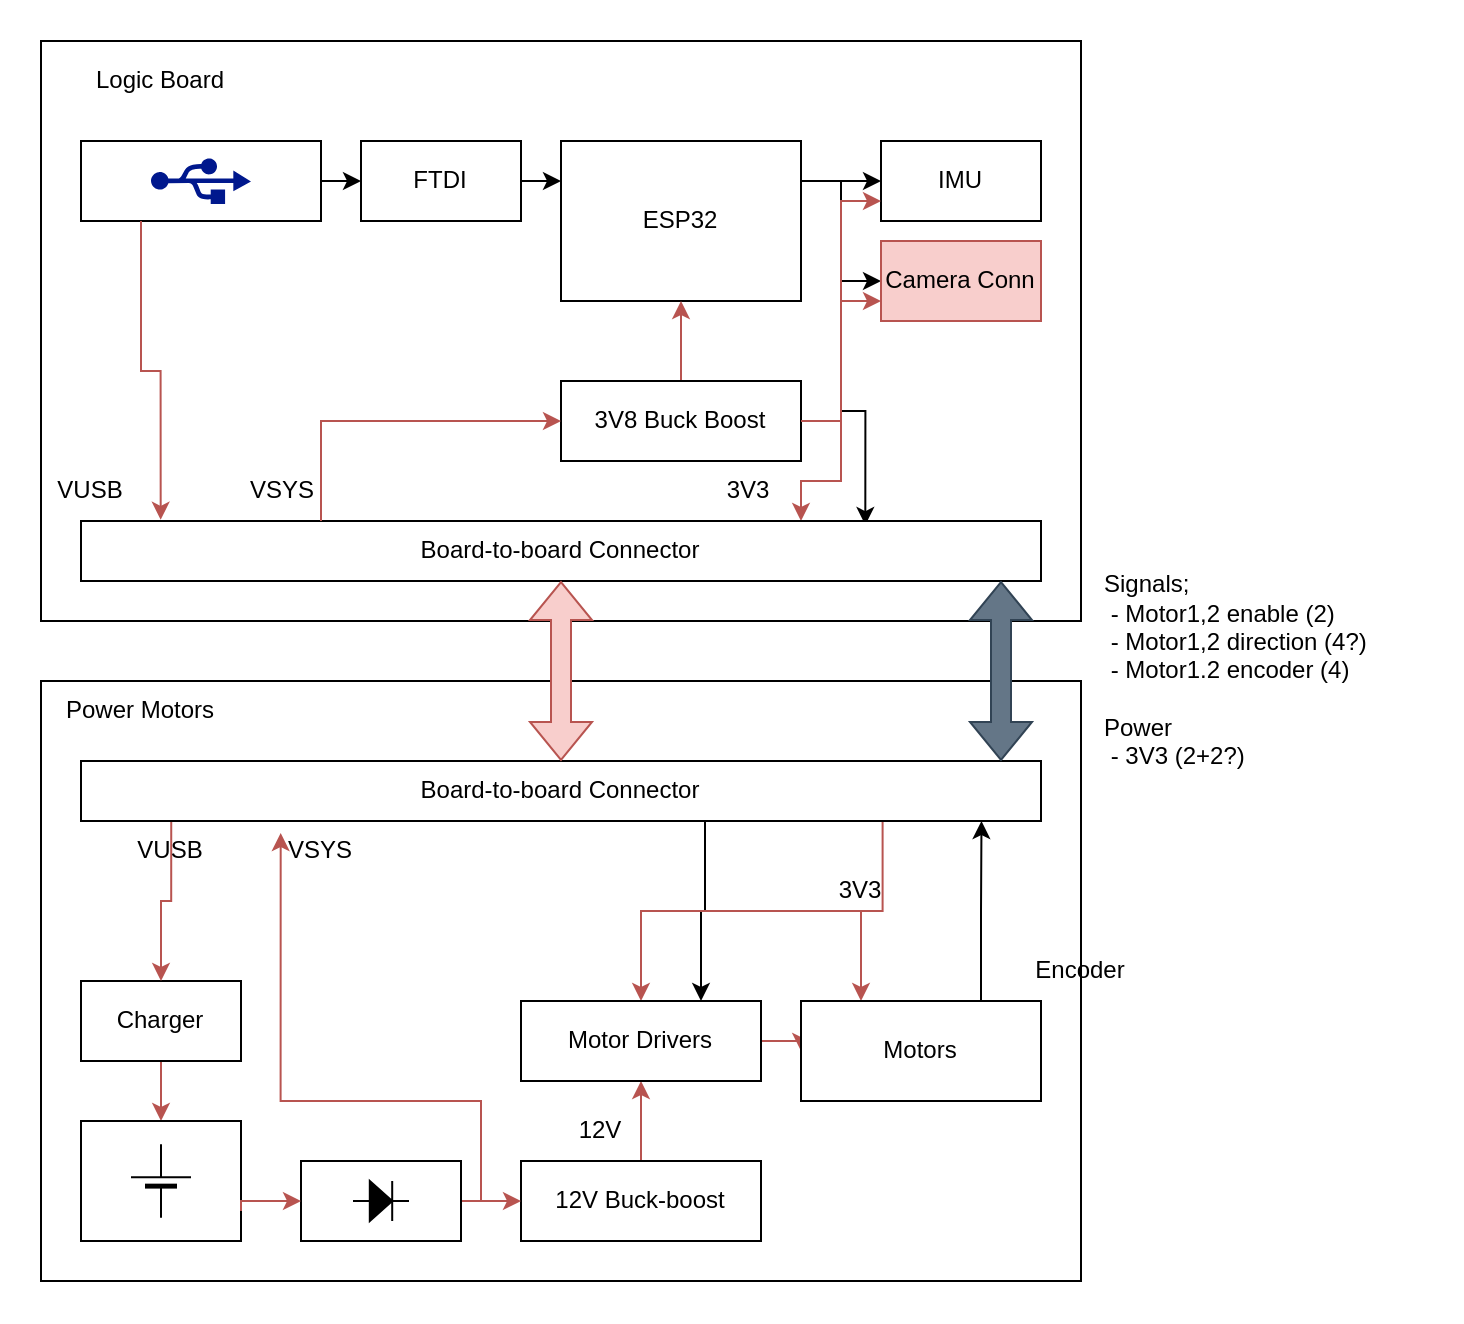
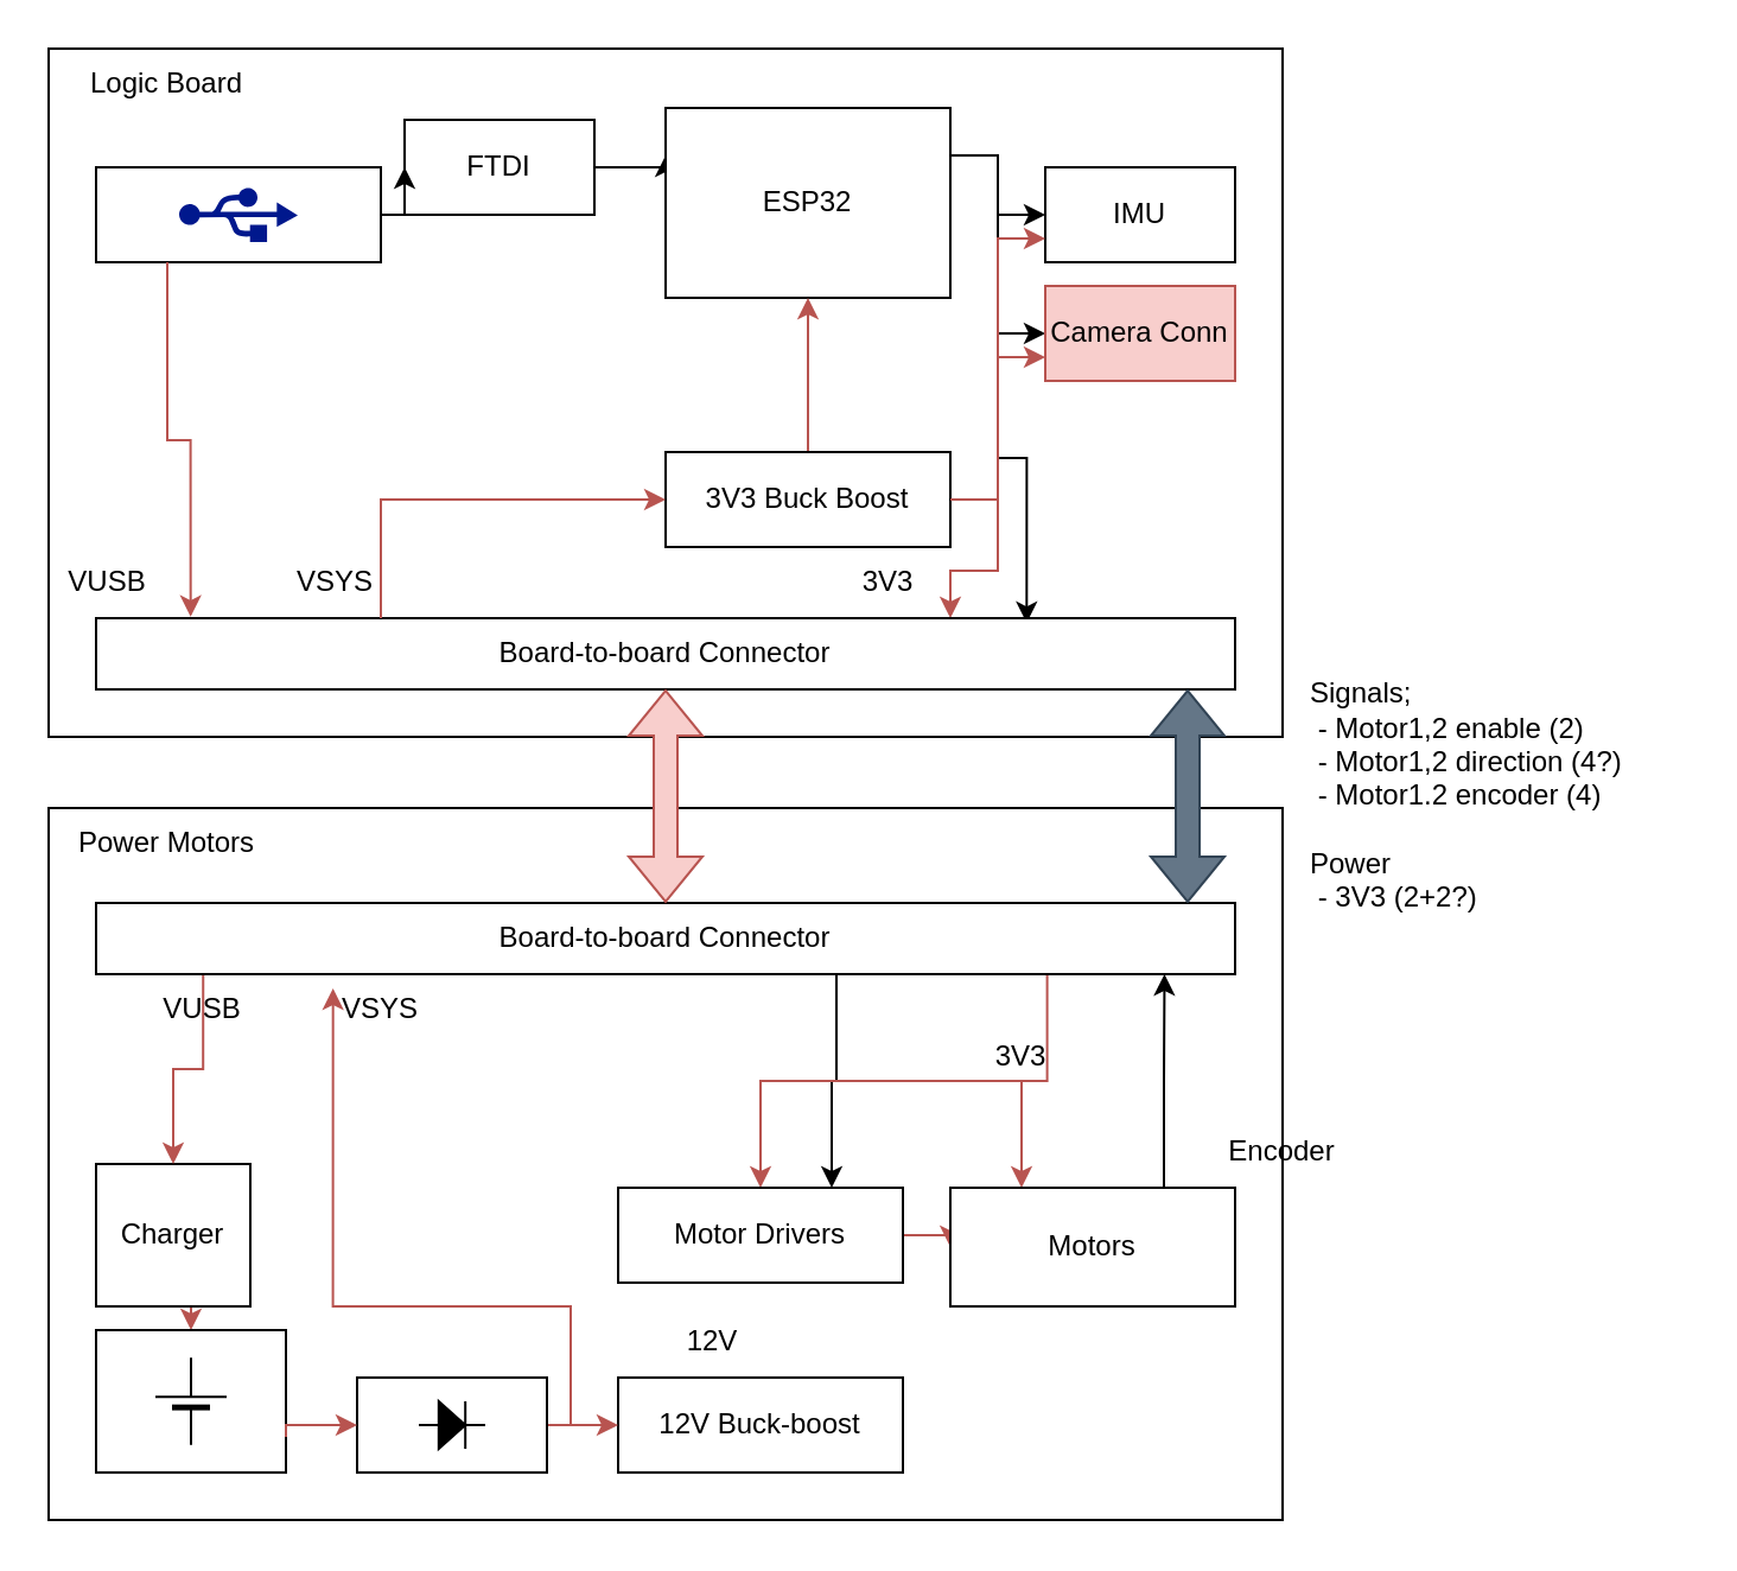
  <mxCell id="0" />
  <mxCell id="1" parent="0" />
  <mxCell id="2" value="" style="rounded=0;whiteSpace=wrap;html=1;" parent="1" vertex="1"><mxGeometry x="20" y="20" width="520" height="290" as="geometry" /></mxCell>
  <mxCell id="3" style="edgeStyle=orthogonalEdgeStyle;rounded=0;orthogonalLoop=1;jettySize=auto;html=1;exitX=1;exitY=0.5;exitDx=0;exitDy=0;entryX=0;entryY=0.25;entryDx=0;entryDy=0;" parent="1" source="4" target="8" edge="1"><mxGeometry relative="1" as="geometry" /></mxCell>
- <mxCell id="4" value="FTDI" style="rounded=0;whiteSpace=wrap;html=1;" parent="1" vertex="1"><mxGeometry x="180" y="70" width="80" height="40" as="geometry" /></mxCell>
+ <mxCell id="4" value="FTDI" style="rounded=0;whiteSpace=wrap;html=1;" parent="1" vertex="1"><mxGeometry x="170" y="50" width="80" height="40" as="geometry" /></mxCell>
  <mxCell id="5" style="edgeStyle=orthogonalEdgeStyle;rounded=0;orthogonalLoop=1;jettySize=auto;html=1;exitX=1;exitY=0.25;exitDx=0;exitDy=0;entryX=0;entryY=0.5;entryDx=0;entryDy=0;" parent="1" source="8" target="9" edge="1"><mxGeometry relative="1" as="geometry" /></mxCell>
  <mxCell id="6" style="edgeStyle=orthogonalEdgeStyle;rounded=0;orthogonalLoop=1;jettySize=auto;html=1;exitX=1;exitY=0.25;exitDx=0;exitDy=0;entryX=0;entryY=0.5;entryDx=0;entryDy=0;" parent="1" source="8" target="10" edge="1"><mxGeometry relative="1" as="geometry" /></mxCell>
  <mxCell id="7" style="edgeStyle=orthogonalEdgeStyle;rounded=0;orthogonalLoop=1;jettySize=auto;html=1;exitX=1;exitY=0.25;exitDx=0;exitDy=0;entryX=0.817;entryY=0.067;entryDx=0;entryDy=0;entryPerimeter=0;" parent="1" source="8" target="21" edge="1"><mxGeometry relative="1" as="geometry"><mxPoint x="440" y="230" as="targetPoint" /></mxGeometry></mxCell>
- <mxCell id="8" value="ESP32" style="rounded=0;whiteSpace=wrap;html=1;" parent="1" vertex="1"><mxGeometry x="280" y="70" width="120" height="80" as="geometry" /></mxCell>
+ <mxCell id="8" value="ESP32" style="rounded=0;whiteSpace=wrap;html=1;" parent="1" vertex="1"><mxGeometry x="280" y="45" width="120" height="80" as="geometry" /></mxCell>
  <mxCell id="9" value="IMU" style="rounded=0;whiteSpace=wrap;html=1;" parent="1" vertex="1"><mxGeometry x="440" y="70" width="80" height="40" as="geometry" /></mxCell>
  <mxCell id="10" value="Camera Conn" style="rounded=0;whiteSpace=wrap;html=1;fillColor=#f8cecc;strokeColor=#b85450;" parent="1" vertex="1"><mxGeometry x="440" y="120" width="80" height="40" as="geometry" /></mxCell>
  <mxCell id="11" value="" style="group" parent="1" vertex="1" connectable="0"><mxGeometry x="40" y="70" width="120" height="40" as="geometry" /></mxCell>
  <mxCell id="12" value="" style="rounded=0;whiteSpace=wrap;html=1;" parent="11" vertex="1"><mxGeometry width="120" height="40" as="geometry" /></mxCell>
  <mxCell id="13" value="" style="sketch=0;aspect=fixed;pointerEvents=1;shadow=0;dashed=0;html=1;strokeColor=none;labelPosition=center;verticalLabelPosition=bottom;verticalAlign=top;align=center;fillColor=#00188D;shape=mxgraph.mscae.enterprise.usb;container=1;" parent="11" vertex="1"><mxGeometry x="35" y="8.5" width="50" height="23" as="geometry" /></mxCell>
  <mxCell id="14" style="edgeStyle=orthogonalEdgeStyle;rounded=0;orthogonalLoop=1;jettySize=auto;html=1;exitX=0.5;exitY=0;exitDx=0;exitDy=0;entryX=0.5;entryY=1;entryDx=0;entryDy=0;fillColor=#f8cecc;strokeColor=#b85450;" parent="1" source="17" target="8" edge="1"><mxGeometry relative="1" as="geometry" /></mxCell>
  <mxCell id="15" style="edgeStyle=orthogonalEdgeStyle;rounded=0;orthogonalLoop=1;jettySize=auto;html=1;exitX=1;exitY=0.5;exitDx=0;exitDy=0;entryX=0;entryY=0.75;entryDx=0;entryDy=0;fillColor=#f8cecc;strokeColor=#b85450;" parent="1" source="17" target="10" edge="1"><mxGeometry relative="1" as="geometry" /></mxCell>
  <mxCell id="16" style="edgeStyle=orthogonalEdgeStyle;rounded=0;orthogonalLoop=1;jettySize=auto;html=1;exitX=1;exitY=0.5;exitDx=0;exitDy=0;entryX=0;entryY=0.75;entryDx=0;entryDy=0;fillColor=#f8cecc;strokeColor=#b85450;" parent="1" source="17" target="9" edge="1"><mxGeometry relative="1" as="geometry" /></mxCell>
- <mxCell id="17" value="3V8 Buck Boost" style="rounded=0;whiteSpace=wrap;html=1;" parent="1" vertex="1"><mxGeometry x="280" y="190" width="120" height="40" as="geometry" /></mxCell>
+ <mxCell id="17" value="3V3 Buck Boost" style="rounded=0;whiteSpace=wrap;html=1;" parent="1" vertex="1"><mxGeometry x="280" y="190" width="120" height="40" as="geometry" /></mxCell>
  <mxCell id="18" style="edgeStyle=orthogonalEdgeStyle;rounded=0;orthogonalLoop=1;jettySize=auto;html=1;exitX=1;exitY=0.5;exitDx=0;exitDy=0;entryX=0;entryY=0.5;entryDx=0;entryDy=0;" parent="1" source="12" target="4" edge="1"><mxGeometry relative="1" as="geometry" /></mxCell>
  <mxCell id="19" style="edgeStyle=orthogonalEdgeStyle;rounded=0;orthogonalLoop=1;jettySize=auto;html=1;exitX=1;exitY=0.5;exitDx=0;exitDy=0;entryX=0.75;entryY=0;entryDx=0;entryDy=0;fillColor=#f8cecc;strokeColor=#b85450;" parent="1" source="17" target="21" edge="1"><mxGeometry relative="1" as="geometry"><mxPoint x="440" y="250.64" as="targetPoint" /><Array as="points"><mxPoint x="420" y="210" /><mxPoint x="420" y="240" /><mxPoint x="400" y="240" /></Array></mxGeometry></mxCell>
- <mxCell id="20" value="Logic Board" style="text;html=1;strokeColor=none;fillColor=none;align=center;verticalAlign=middle;whiteSpace=wrap;rounded=0;" parent="1" vertex="1"><mxGeometry x="30" y="25" width="100" height="30" as="geometry" /></mxCell>
+ <mxCell id="20" value="Logic Board" style="text;html=1;strokeColor=none;fillColor=none;align=center;verticalAlign=middle;whiteSpace=wrap;rounded=0;" parent="1" vertex="1"><mxGeometry x="20" y="20" width="100" height="30" as="geometry" /></mxCell>
  <mxCell id="21" value="Board-to-board Connector" style="rounded=0;whiteSpace=wrap;html=1;" parent="1" vertex="1"><mxGeometry x="40" y="260" width="480" height="30" as="geometry" /></mxCell>
  <mxCell id="22" style="edgeStyle=orthogonalEdgeStyle;rounded=0;orthogonalLoop=1;jettySize=auto;html=1;exitX=0.25;exitY=1;exitDx=0;exitDy=0;entryX=0.083;entryY=-0.02;entryDx=0;entryDy=0;entryPerimeter=0;fillColor=#f8cecc;strokeColor=#b85450;" parent="1" source="12" target="21" edge="1"><mxGeometry relative="1" as="geometry" /></mxCell>
  <mxCell id="23" value="VUSB" style="text;html=1;strokeColor=none;fillColor=none;align=center;verticalAlign=middle;whiteSpace=wrap;rounded=0;" parent="1" vertex="1"><mxGeometry x="20" y="230" width="50" height="30" as="geometry" /></mxCell>
  <mxCell id="24" value="VSYS" style="text;html=1;strokeColor=none;fillColor=none;align=center;verticalAlign=middle;whiteSpace=wrap;rounded=0;" parent="1" vertex="1"><mxGeometry x="106" y="230" width="70" height="30" as="geometry" /></mxCell>
  <mxCell id="25" value="3V3" style="text;html=1;strokeColor=none;fillColor=none;align=center;verticalAlign=middle;whiteSpace=wrap;rounded=0;" parent="1" vertex="1"><mxGeometry x="344" y="230" width="60" height="30" as="geometry" /></mxCell>
  <mxCell id="26" value="" style="rounded=0;whiteSpace=wrap;html=1;" parent="1" vertex="1"><mxGeometry x="20" y="340" width="520" height="300" as="geometry" /></mxCell>
  <mxCell id="27" style="edgeStyle=orthogonalEdgeStyle;rounded=0;orthogonalLoop=1;jettySize=auto;html=1;exitX=0.5;exitY=1;exitDx=0;exitDy=0;entryX=0.5;entryY=0;entryDx=0;entryDy=0;fillColor=#f8cecc;strokeColor=#b85450;" parent="1" source="28" target="35" edge="1"><mxGeometry relative="1" as="geometry" /></mxCell>
- <mxCell id="28" value="Charger" style="rounded=0;whiteSpace=wrap;html=1;" parent="1" vertex="1"><mxGeometry x="40" y="490" width="80" height="40" as="geometry" /></mxCell>
- <mxCell id="29" style="edgeStyle=orthogonalEdgeStyle;rounded=0;orthogonalLoop=1;jettySize=auto;html=1;exitX=0.5;exitY=0;exitDx=0;exitDy=0;entryX=0.5;entryY=1;entryDx=0;entryDy=0;fillColor=#f8cecc;strokeColor=#b85450;" parent="1" source="30" target="50" edge="1"><mxGeometry relative="1" as="geometry" /></mxCell>
+ <mxCell id="28" value="Charger" style="rounded=0;whiteSpace=wrap;html=1;" parent="1" vertex="1"><mxGeometry x="40" y="490" width="65" height="60" as="geometry" /></mxCell>
  <mxCell id="30" value="12V Buck-boost" style="rounded=0;whiteSpace=wrap;html=1;" parent="1" vertex="1"><mxGeometry x="260" y="580" width="120" height="40" as="geometry" /></mxCell>
  <mxCell id="31" style="edgeStyle=orthogonalEdgeStyle;rounded=0;orthogonalLoop=1;jettySize=auto;html=1;exitX=1;exitY=0.5;exitDx=0;exitDy=0;entryX=0;entryY=0.5;entryDx=0;entryDy=0;fillColor=#f8cecc;strokeColor=#b85450;" parent="1" source="32" target="30" edge="1"><mxGeometry relative="1" as="geometry" /></mxCell>
  <mxCell id="32" value="" style="rounded=0;whiteSpace=wrap;html=1;" parent="1" vertex="1"><mxGeometry x="150" y="580" width="80" height="40" as="geometry" /></mxCell>
  <mxCell id="33" value="" style="pointerEvents=1;fillColor=strokeColor;verticalLabelPosition=bottom;shadow=0;dashed=0;align=center;html=1;verticalAlign=top;shape=mxgraph.electrical.diodes.diode;" parent="1" vertex="1"><mxGeometry x="176" y="590" width="28" height="20" as="geometry" /></mxCell>
  <mxCell id="34" value="" style="group" parent="1" vertex="1" connectable="0"><mxGeometry x="40" y="560" width="80" height="60" as="geometry" /></mxCell>
  <mxCell id="35" value="" style="rounded=0;whiteSpace=wrap;html=1;" parent="34" vertex="1"><mxGeometry width="80" height="60" as="geometry" /></mxCell>
  <mxCell id="36" value="" style="verticalLabelPosition=bottom;shadow=0;dashed=0;align=center;fillColor=strokeColor;html=1;verticalAlign=top;strokeWidth=1;shape=mxgraph.electrical.miscellaneous.monocell_battery;rotation=-90;container=1;" parent="34" vertex="1"><mxGeometry x="21.667" y="14.999" width="36.667" height="30" as="geometry" /></mxCell>
  <mxCell id="37" style="edgeStyle=orthogonalEdgeStyle;rounded=0;orthogonalLoop=1;jettySize=auto;html=1;exitX=0.65;exitY=0.933;exitDx=0;exitDy=0;entryX=0.75;entryY=0;entryDx=0;entryDy=0;exitPerimeter=0;" parent="1" source="46" target="50" edge="1"><mxGeometry relative="1" as="geometry"><mxPoint x="440" y="430" as="sourcePoint" /></mxGeometry></mxCell>
  <mxCell id="38" style="edgeStyle=orthogonalEdgeStyle;rounded=0;orthogonalLoop=1;jettySize=auto;html=1;exitX=1;exitY=0.75;exitDx=0;exitDy=0;entryX=0;entryY=0.5;entryDx=0;entryDy=0;fillColor=#f8cecc;strokeColor=#b85450;" parent="1" source="35" target="32" edge="1"><mxGeometry relative="1" as="geometry"><Array as="points"><mxPoint x="120" y="600" /></Array></mxGeometry></mxCell>
  <mxCell id="39" value="Power Motors" style="text;html=1;strokeColor=none;fillColor=none;align=center;verticalAlign=middle;whiteSpace=wrap;rounded=0;" parent="1" vertex="1"><mxGeometry x="20" y="340" width="100" height="30" as="geometry" /></mxCell>
  <mxCell id="40" style="edgeStyle=orthogonalEdgeStyle;rounded=0;orthogonalLoop=1;jettySize=auto;html=1;exitX=0.094;exitY=0.95;exitDx=0;exitDy=0;entryX=0.5;entryY=0;entryDx=0;entryDy=0;fillColor=#f8cecc;strokeColor=#b85450;exitPerimeter=0;" parent="1" source="46" target="28" edge="1"><mxGeometry relative="1" as="geometry"><mxPoint x="70" y="460" as="sourcePoint" /><mxPoint x="69.88" y="589.4" as="targetPoint" /></mxGeometry></mxCell>
  <mxCell id="41" value="VUSB" style="text;html=1;strokeColor=none;fillColor=none;align=center;verticalAlign=middle;whiteSpace=wrap;rounded=0;" parent="1" vertex="1"><mxGeometry x="60" y="410" width="50" height="30" as="geometry" /></mxCell>
  <mxCell id="42" value="VSYS" style="text;html=1;strokeColor=none;fillColor=none;align=center;verticalAlign=middle;whiteSpace=wrap;rounded=0;" parent="1" vertex="1"><mxGeometry x="140" y="410" width="40" height="30" as="geometry" /></mxCell>
  <mxCell id="43" style="edgeStyle=orthogonalEdgeStyle;rounded=0;orthogonalLoop=1;jettySize=auto;html=1;exitX=0.208;exitY=1.2;exitDx=0;exitDy=0;fillColor=#f8cecc;strokeColor=#b85450;startArrow=classic;startFill=1;endArrow=none;endFill=0;exitPerimeter=0;" parent="1" source="46" edge="1"><mxGeometry relative="1" as="geometry"><mxPoint x="240" y="600" as="targetPoint" /><Array as="points"><mxPoint x="140" y="550" /><mxPoint x="240" y="550" /></Array></mxGeometry></mxCell>
  <mxCell id="44" style="edgeStyle=orthogonalEdgeStyle;rounded=0;orthogonalLoop=1;jettySize=auto;html=1;exitX=0.835;exitY=0.867;exitDx=0;exitDy=0;entryX=0.5;entryY=0;entryDx=0;entryDy=0;fillColor=#f8cecc;strokeColor=#b85450;exitPerimeter=0;" parent="1" source="46" target="50" edge="1"><mxGeometry relative="1" as="geometry"><mxPoint x="440" y="455" as="sourcePoint" /></mxGeometry></mxCell>
  <mxCell id="45" style="edgeStyle=orthogonalEdgeStyle;rounded=0;orthogonalLoop=1;jettySize=auto;html=1;exitX=0;exitY=0.75;exitDx=0;exitDy=0;entryX=0.25;entryY=0;entryDx=0;entryDy=0;fillColor=#f8cecc;strokeColor=#b85450;" parent="1" target="52" edge="1"><mxGeometry relative="1" as="geometry"><Array as="points"><mxPoint x="430" y="455" /></Array><mxPoint x="440" y="455" as="sourcePoint" /></mxGeometry></mxCell>
  <mxCell id="46" value="Board-to-board Connector" style="rounded=0;whiteSpace=wrap;html=1;" parent="1" vertex="1"><mxGeometry x="40" y="380" width="480" height="30" as="geometry" /></mxCell>
  <mxCell id="47" value="" style="endArrow=classic;startArrow=classic;html=1;rounded=0;entryX=0.5;entryY=1;entryDx=0;entryDy=0;exitX=0.5;exitY=0;exitDx=0;exitDy=0;shape=flexArrow;fillColor=#f8cecc;strokeColor=#b85450;" parent="1" source="46" target="21" edge="1"><mxGeometry width="50" height="50" relative="1" as="geometry"><mxPoint x="280" y="360" as="sourcePoint" /><mxPoint x="330" y="310" as="targetPoint" /></mxGeometry></mxCell>
  <mxCell id="48" value="" style="endArrow=classic;startArrow=classic;html=1;rounded=0;entryX=0.75;entryY=1;entryDx=0;entryDy=0;exitX=0.75;exitY=0;exitDx=0;exitDy=0;shape=flexArrow;fillColor=#647687;strokeColor=#314354;" parent="1" edge="1"><mxGeometry width="50" height="50" relative="1" as="geometry"><mxPoint x="500" y="380" as="sourcePoint" /><mxPoint x="500" y="290" as="targetPoint" /></mxGeometry></mxCell>
  <mxCell id="49" style="edgeStyle=orthogonalEdgeStyle;rounded=0;orthogonalLoop=1;jettySize=auto;html=1;exitX=1;exitY=0.5;exitDx=0;exitDy=0;entryX=0;entryY=0.5;entryDx=0;entryDy=0;fillColor=#f8cecc;strokeColor=#b85450;" parent="1" source="50" target="52" edge="1"><mxGeometry relative="1" as="geometry" /></mxCell>
  <mxCell id="50" value="Motor Drivers" style="rounded=0;whiteSpace=wrap;html=1;" parent="1" vertex="1"><mxGeometry x="260" y="500" width="120" height="40" as="geometry" /></mxCell>
  <mxCell id="51" style="edgeStyle=orthogonalEdgeStyle;rounded=0;orthogonalLoop=1;jettySize=auto;html=1;exitX=0.75;exitY=0;exitDx=0;exitDy=0;entryX=0.938;entryY=1;entryDx=0;entryDy=0;entryPerimeter=0;" parent="1" source="52" target="46" edge="1"><mxGeometry relative="1" as="geometry"><mxPoint x="480" y="420" as="targetPoint" /></mxGeometry></mxCell>
  <mxCell id="52" value="Motors" style="rounded=0;whiteSpace=wrap;html=1;" parent="1" vertex="1"><mxGeometry x="400" y="500" width="120" height="50" as="geometry" /></mxCell>
  <mxCell id="53" value="3V3" style="text;html=1;strokeColor=none;fillColor=none;align=center;verticalAlign=middle;whiteSpace=wrap;rounded=0;" parent="1" vertex="1"><mxGeometry x="400" y="430" width="60" height="30" as="geometry" /></mxCell>
  <mxCell id="54" value="12V" style="text;html=1;strokeColor=none;fillColor=none;align=center;verticalAlign=middle;whiteSpace=wrap;rounded=0;" parent="1" vertex="1"><mxGeometry x="270" y="550" width="60" height="30" as="geometry" /></mxCell>
  <mxCell id="55" value="Encoder" style="text;html=1;strokeColor=none;fillColor=none;align=center;verticalAlign=middle;whiteSpace=wrap;rounded=0;" parent="1" vertex="1"><mxGeometry x="510" y="470" width="60" height="30" as="geometry" /></mxCell>
  <mxCell id="56" value="Signals;&lt;br&gt;&lt;div style=&quot;&quot;&gt;&lt;span style=&quot;background-color: initial;&quot;&gt;&amp;nbsp;- Motor1,2 enable (2)&lt;/span&gt;&lt;/div&gt;&lt;div style=&quot;&quot;&gt;&amp;nbsp;- Motor1,2 direction (4?)&lt;/div&gt;&lt;div style=&quot;&quot;&gt;&amp;nbsp;- Motor1.2 encoder (4)&lt;br&gt;&lt;br&gt;Power&lt;br&gt;&amp;nbsp;- 3V3 (2+2?)&lt;/div&gt;" style="text;html=1;strokeColor=none;fillColor=none;align=left;verticalAlign=middle;whiteSpace=wrap;rounded=0;" parent="1" vertex="1"><mxGeometry x="550" y="260" width="160" height="150" as="geometry" /></mxCell>
  <mxCell id="57" value="" style="endArrow=classic;html=1;rounded=0;exitX=0.25;exitY=0;exitDx=0;exitDy=0;entryX=0;entryY=0.5;entryDx=0;entryDy=0;fillColor=#f8cecc;strokeColor=#b85450;" edge="1" parent="1" source="21" target="17"><mxGeometry width="50" height="50" relative="1" as="geometry"><mxPoint x="250" y="300" as="sourcePoint" /><mxPoint x="300" y="250" as="targetPoint" /><Array as="points"><mxPoint x="160" y="210" /></Array></mxGeometry></mxCell>
